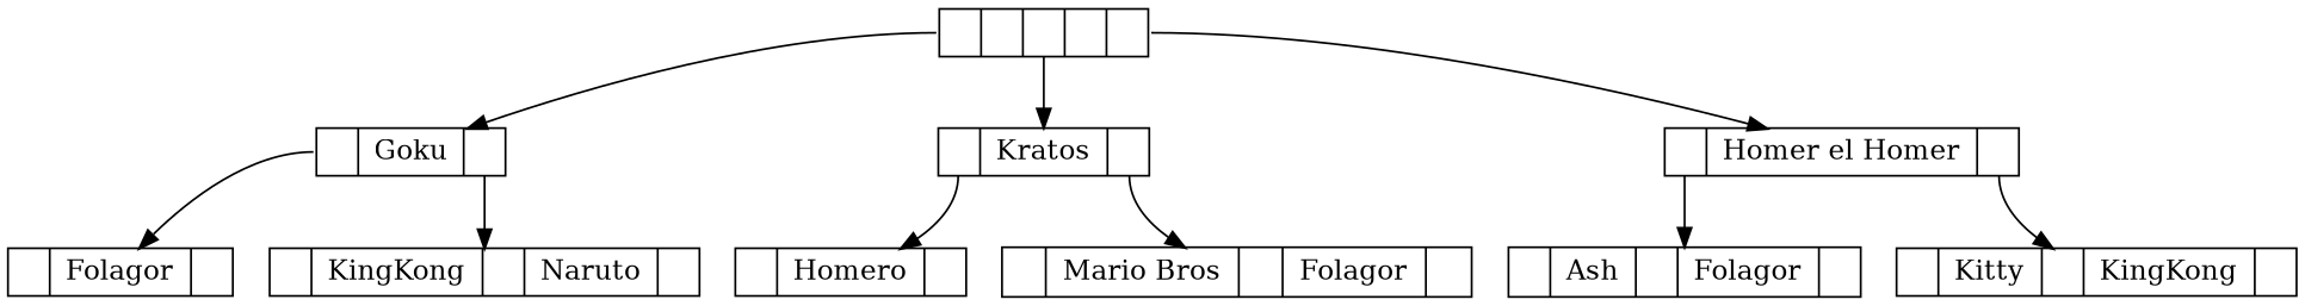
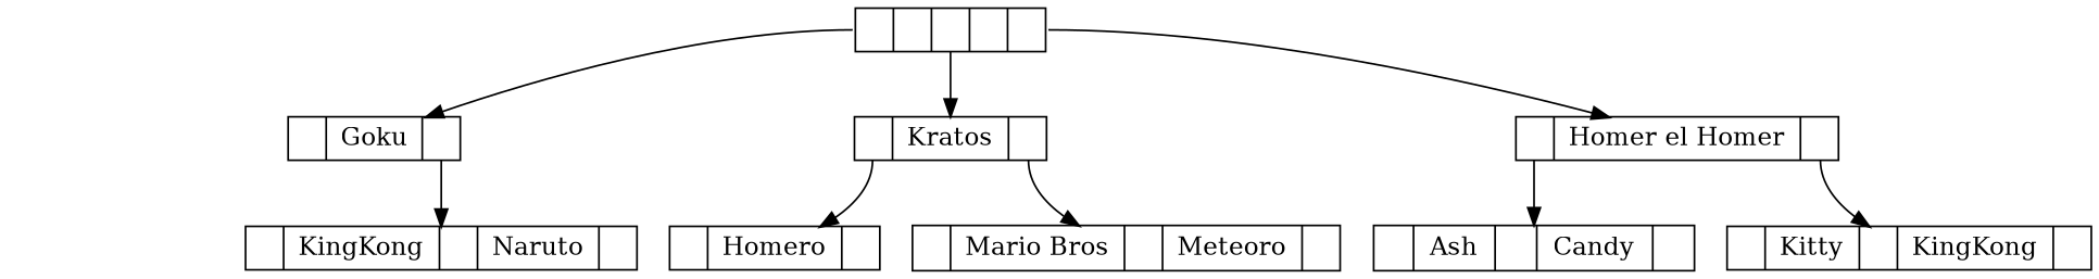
  digraph {
    node [shape=record]
    edge [tailport=P0]
    n1 [height=.1 label="<P0>||<P1>||<P2>"]
    n2 [height=.1 label="<P0>|Goku|<P1>"]
    n3 [height=.1 label="<P0>|Kratos|<P1>"]
    n4 [height=.1 label="<P0>|Homer el Homer|<P1>"]
-   n5 [height=.1 label="<P0>|Folagor|<P1>"]
    n6 [height=.1 label="<P0>|KingKong|<P1>|Naruto|<P2>"]
    n7 [height=.1 label="<P0>|Homero|<P1>"]
-   n8 [height=.1 label="<P0>|Mario Bros|<P1>|Folagor|<P2>"]
-   n9 [height=.1 label="<P0>|Ash|<P1>|Folagor|<P2>"]
+   n8 [height=.1 label="<P0>|Mario Bros|<P1>|Meteoro|<P2>"]
+   n9 [height=.1 label="<P0>|Ash|<P1>|Candy|<P2>"]
    n10 [height=.1 label="<P0>|Kitty|<P1>|KingKong|<P2>"]
    n1 -> n2
    n1 -> n3 [tailport=P1]
    n1 -> n4 [tailport=P2]
-   n2 -> n5
    n2 -> n6 [tailport=P1]
    n3 -> n7
    n3 -> n8 [tailport=P1]
    n4 -> n9
    n4 -> n10 [tailport=P1]
  }
